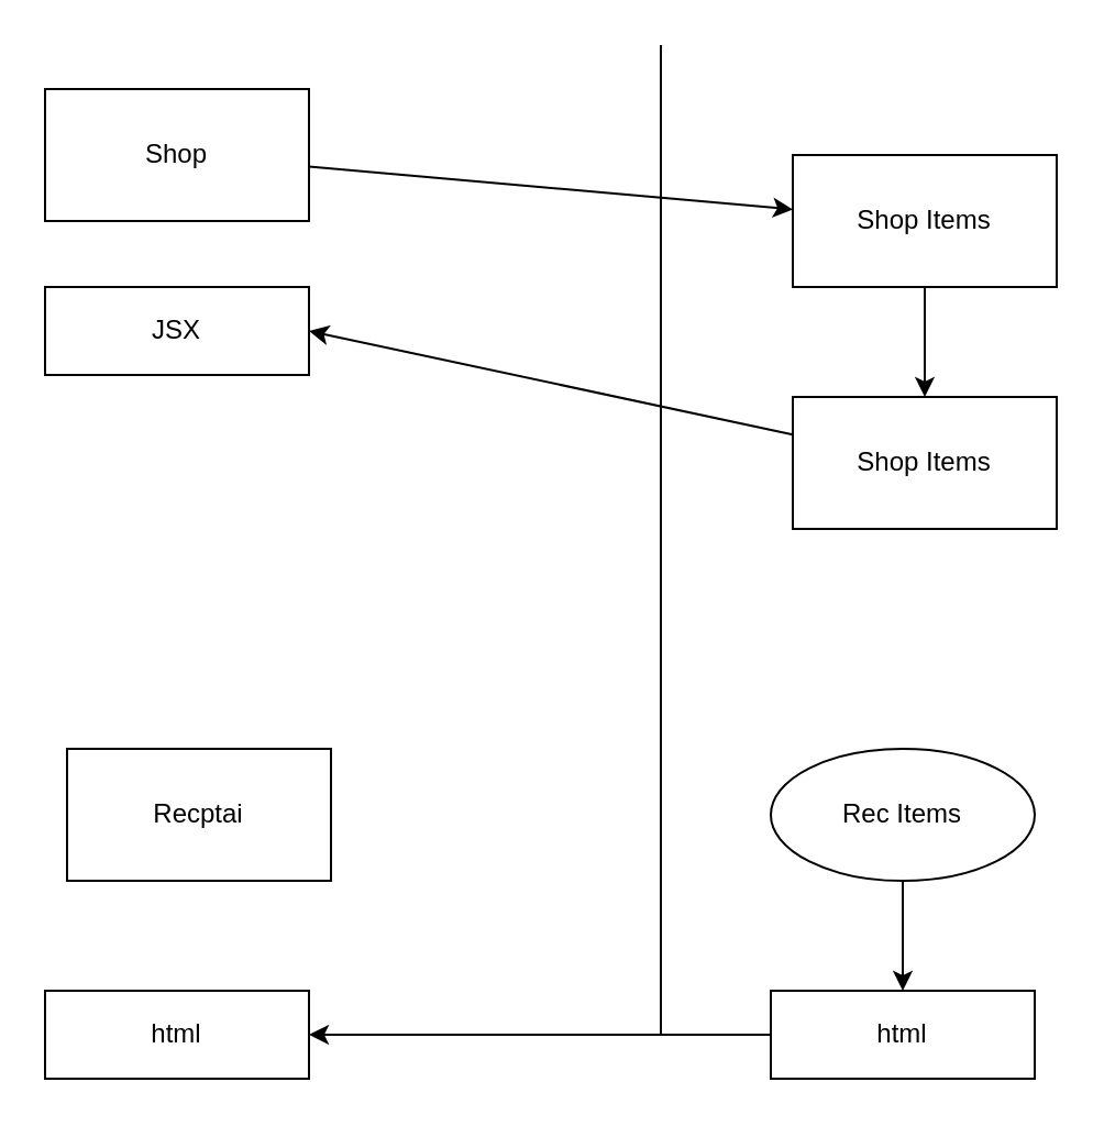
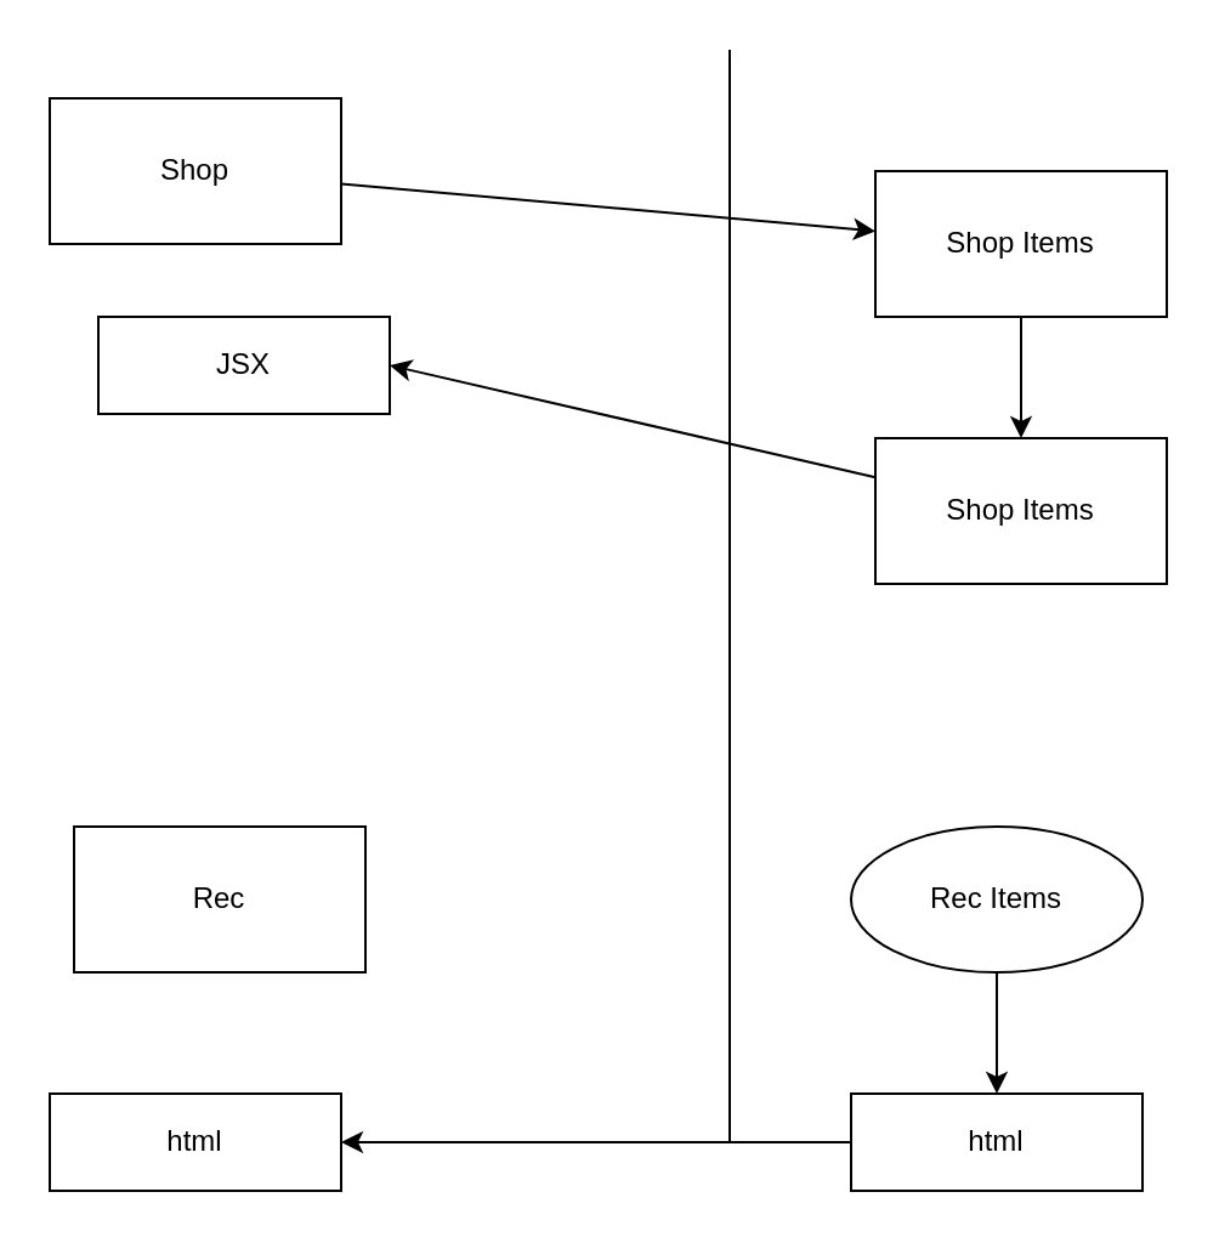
  <mxCell id="0" />
  <mxCell id="1" parent="0" />
  <mxCell id="2" style="edgeStyle=none;html=1;" edge="1" parent="1" source="3" target="7"><mxGeometry relative="1" as="geometry"><mxPoint x="400" y="100" as="targetPoint" /></mxGeometry></mxCell>
  <mxCell id="3" value="Shop" style="rounded=0;whiteSpace=wrap;html=1;" vertex="1" parent="1"><mxGeometry x="20" y="40" width="120" height="60" as="geometry" /></mxCell>
- <mxCell id="4" value="JSX" style="rounded=0;whiteSpace=wrap;html=1;" vertex="1" parent="1"><mxGeometry x="20" y="130" width="120" height="40" as="geometry" /></mxCell>
+ <mxCell id="4" value="JSX" style="rounded=0;whiteSpace=wrap;html=1;" vertex="1" parent="1"><mxGeometry x="40" y="130" width="120" height="40" as="geometry" /></mxCell>
  <mxCell id="5" value="" style="endArrow=none;html=1;" edge="1" parent="1"><mxGeometry width="50" height="50" relative="1" as="geometry"><mxPoint x="300" y="470" as="sourcePoint" /><mxPoint x="300" y="20" as="targetPoint" /></mxGeometry></mxCell>
  <mxCell id="6" style="edgeStyle=none;html=1;" edge="1" parent="1" source="7" target="9"><mxGeometry relative="1" as="geometry" /></mxCell>
  <mxCell id="7" value="Shop Items" style="rounded=0;whiteSpace=wrap;html=1;" vertex="1" parent="1"><mxGeometry x="360" y="70" width="120" height="60" as="geometry" /></mxCell>
  <mxCell id="8" style="edgeStyle=none;html=1;entryX=1;entryY=0.5;entryDx=0;entryDy=0;" edge="1" parent="1" source="9" target="4"><mxGeometry relative="1" as="geometry"><mxPoint x="230" y="217.6" as="targetPoint" /></mxGeometry></mxCell>
  <mxCell id="9" value="Shop Items" style="rounded=0;whiteSpace=wrap;html=1;" vertex="1" parent="1"><mxGeometry x="360" y="180" width="120" height="60" as="geometry" /></mxCell>
- <mxCell id="10" value="Recptai" style="rounded=0;whiteSpace=wrap;html=1;" vertex="1" parent="1"><mxGeometry x="30" y="340" width="120" height="60" as="geometry" /></mxCell>
+ <mxCell id="10" value="Rec" style="rounded=0;whiteSpace=wrap;html=1;" vertex="1" parent="1"><mxGeometry x="30" y="340" width="120" height="60" as="geometry" /></mxCell>
  <mxCell id="11" style="edgeStyle=none;html=1;entryX=0.5;entryY=0;entryDx=0;entryDy=0;" edge="1" parent="1" source="12" target="14"><mxGeometry relative="1" as="geometry" /></mxCell>
  <mxCell id="12" value="Rec Items" style="ellipse;whiteSpace=wrap;html=1;" vertex="1" parent="1"><mxGeometry x="350" y="340" width="120" height="60" as="geometry" /></mxCell>
  <mxCell id="13" style="edgeStyle=none;html=1;" edge="1" parent="1" source="14"><mxGeometry relative="1" as="geometry"><mxPoint x="140" y="470" as="targetPoint" /></mxGeometry></mxCell>
  <mxCell id="14" value="html" style="rounded=0;whiteSpace=wrap;html=1;" vertex="1" parent="1"><mxGeometry x="350" y="450" width="120" height="40" as="geometry" /></mxCell>
  <mxCell id="15" value="html" style="rounded=0;whiteSpace=wrap;html=1;" vertex="1" parent="1"><mxGeometry x="20" y="450" width="120" height="40" as="geometry" /></mxCell>
